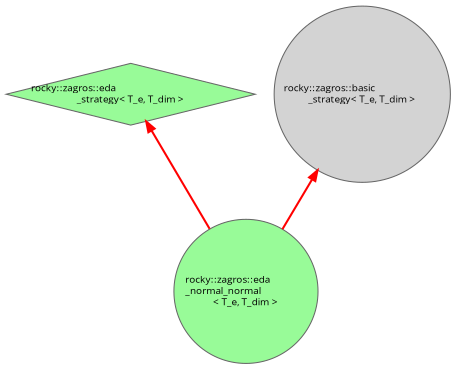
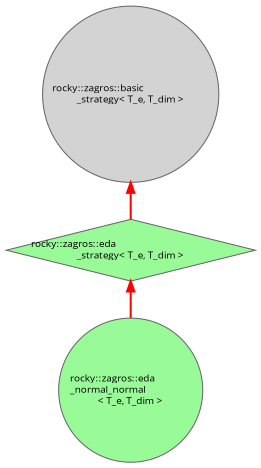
  digraph {
    fontname="Open Sans"
    node [color=gray40 fillcolor=palegreen fontname="Open Sans" fontsize=10 shape=circle style=filled]
    edge [color=red dir=back fontname="Open Sans" fontsize=10 labelfontname=Helvetica labelfontsize=10 style=bold]
    n1 [fontcolor=black height=0.2 label="rocky::zagros::eda\l_normal_normal\l\< T_e, T_dim \>" width=0.4]
    n2 [height=0.2 label="rocky::zagros::eda\l_strategy\< T_e, T_dim \>" shape=diamond width=0.4]
    n3 [fillcolor=lightgrey height=0.2 label="rocky::zagros::basic\l_strategy\< T_e, T_dim \>" width=0.4]
    n2 -> n1
-   n3 -> n1
+   n3 -> n2
  }
